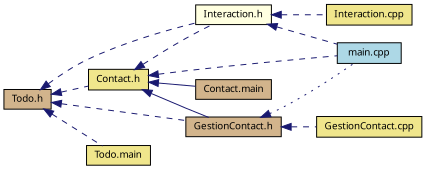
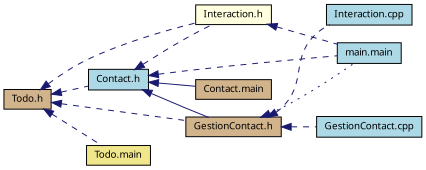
  digraph {
    fontname="Noto Sans"
    rankdir=LR
    node [color=black fillcolor=khaki fontname="Noto Sans" fontsize=10 shape=record style=filled]
    edge [color=midnightblue dir=back fontname="Noto Sans" fontsize=10 labelfontname=Helvetica labelfontsize=10 style=dashed]
    n1 [fillcolor=lightyellow fontcolor=black height=0.2 label="Interaction.h" width=0.4]
-   n2 [fillcolor=lightblue height=0.2 label="main.cpp" width=0.4]
-   n3 [height=0.2 label="Interaction.cpp" width=0.4]
-   n4 [height=0.2 label="Contact.h" width=0.4]
+   n2 [fillcolor=lightblue height=0.2 label="main.main" width=0.4]
+   n3 [fillcolor=lightblue height=0.2 label="Interaction.cpp" width=0.4]
+   n4 [fillcolor=lightblue height=0.2 label="Contact.h" width=0.4]
    n5 [fillcolor=tan height=0.2 label="Contact.main" width=0.4]
    n6 [fillcolor=tan height=0.2 label="GestionContact.h" width=0.4]
    n7 [fillcolor=tan height=0.2 label="Todo.h" width=0.4]
    n8 [height=0.2 label="Todo.main" width=0.4]
-   n9 [height=0.2 label="GestionContact.cpp" width=0.4]
+   n9 [fillcolor=lightblue height=0.2 label="GestionContact.cpp" width=0.4]
    n1 -> n2
-   n1 -> n3
+   n6 -> n3
    n4 -> n1
    n4 -> n2
    n4 -> n5 [style=solid]
    n4 -> n6 [style=solid]
    n6 -> n2 [style=dotted]
    n6 -> n9
    n7 -> n1
    n7 -> n4
    n7 -> n6
    n7 -> n8
  }
